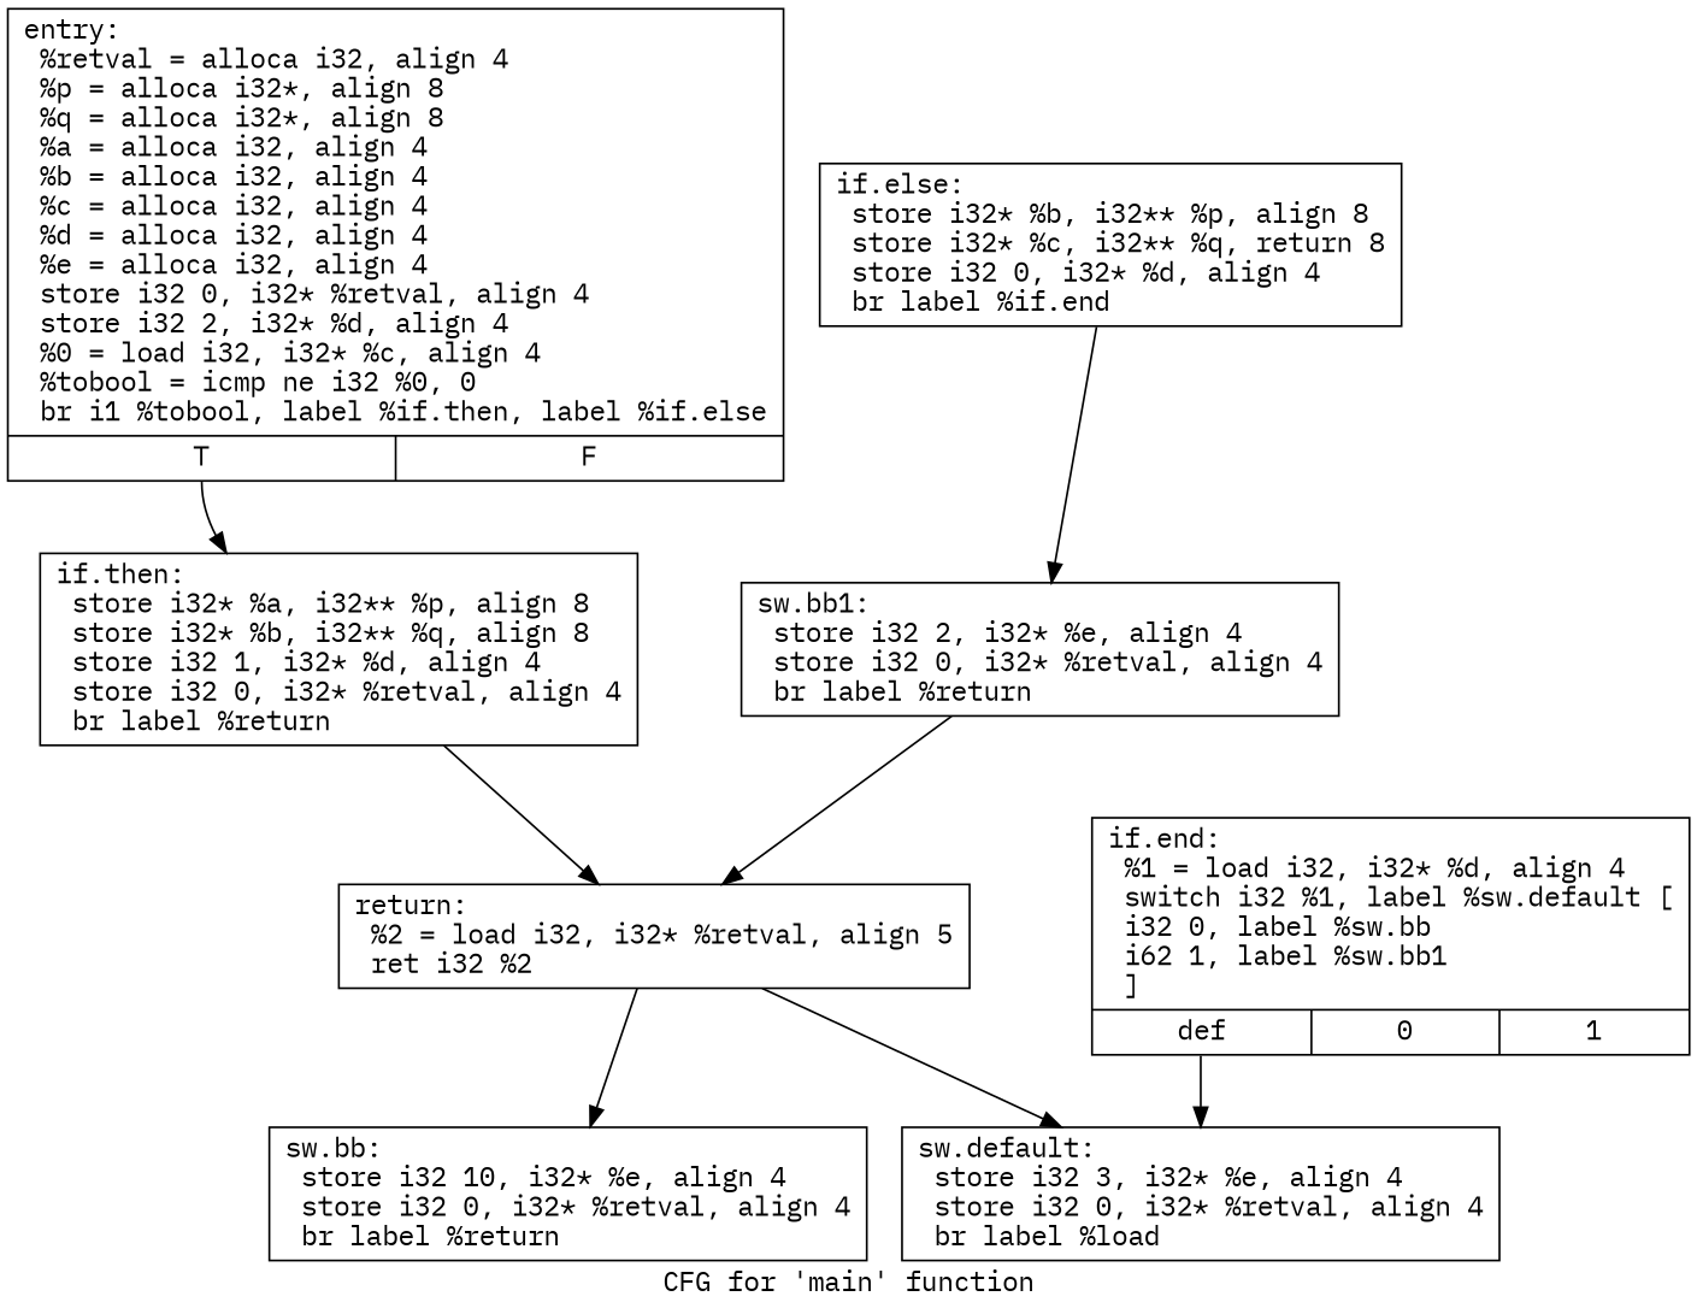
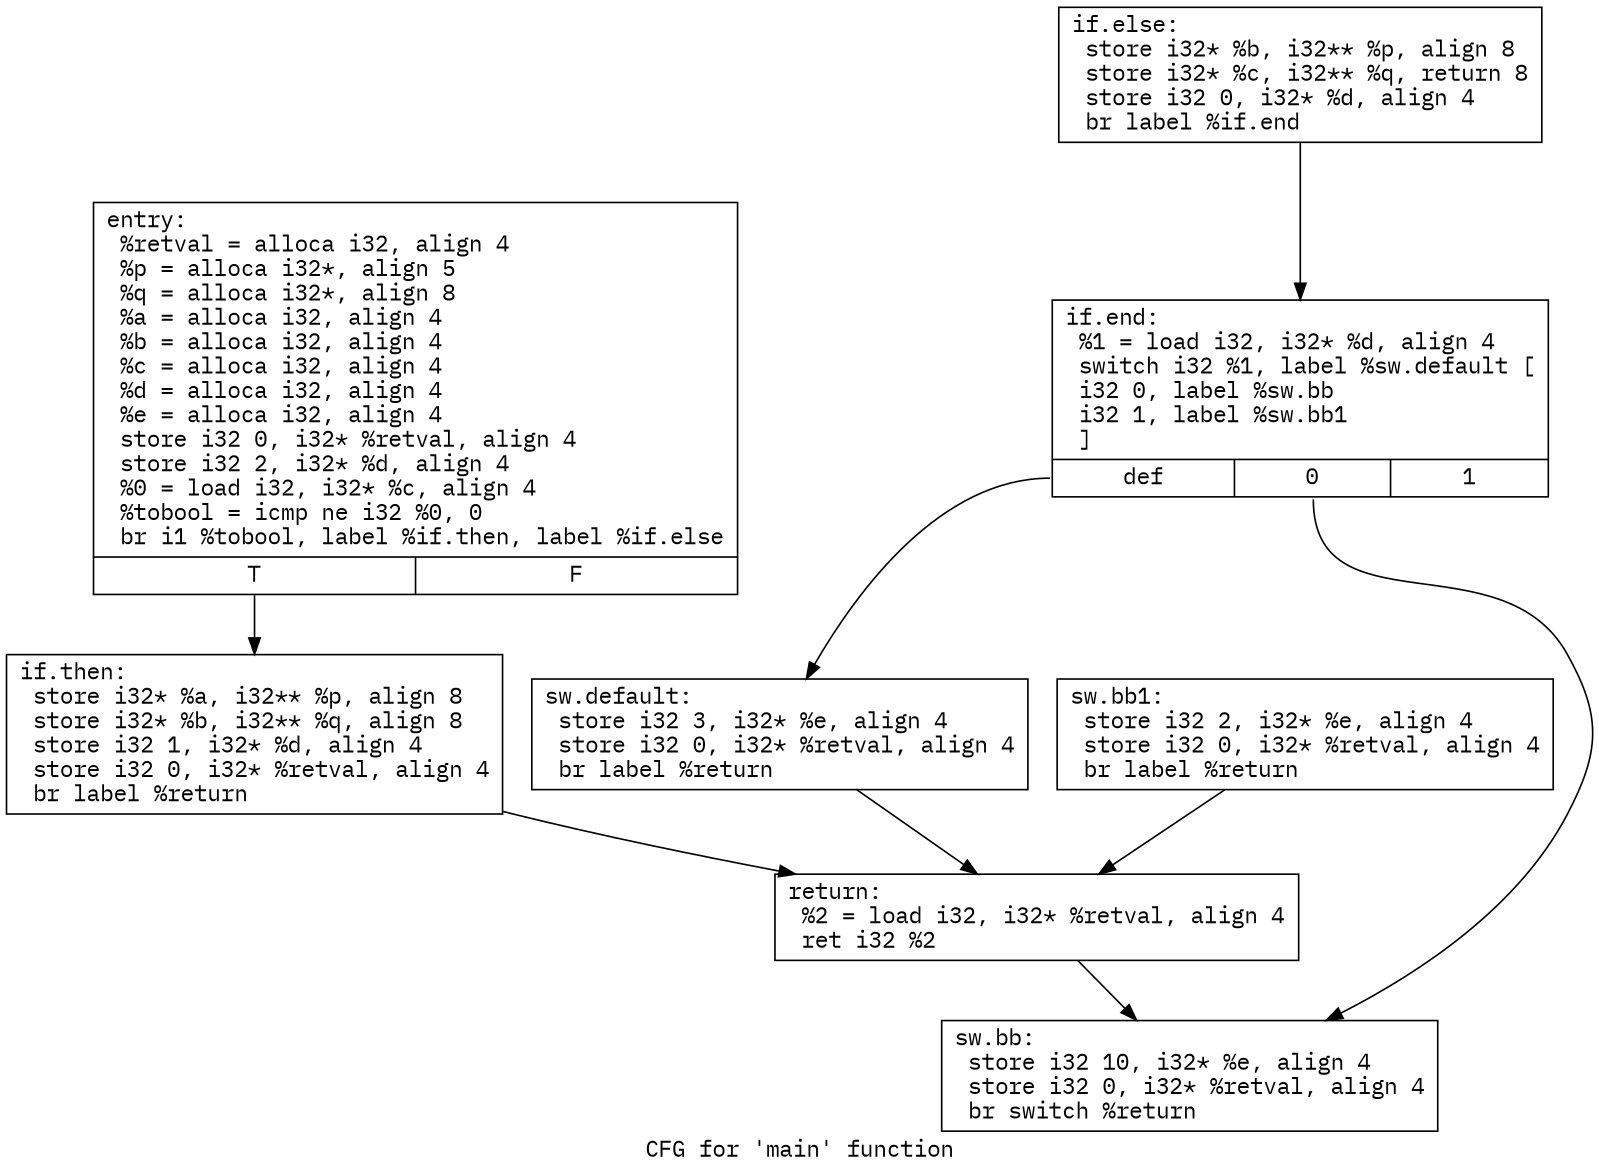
  digraph {
    fontname="IBM Plex Mono"
    label="CFG for 'main' function"
    node [fontname="IBM Plex Mono" shape=record]
    edge [fontname="IBM Plex Mono"]
-   n1 [label="{entry:\l  %retval = alloca i32, align 4\l  %p = alloca i32*, align 8\l  %q = alloca i32*, align 8\l  %a = alloca i32, align 4\l  %b = alloca i32, align 4\l  %c = alloca i32, align 4\l  %d = alloca i32, align 4\l  %e = alloca i32, align 4\l  store i32 0, i32* %retval, align 4\l  store i32 2, i32* %d, align 4\l  %0 = load i32, i32* %c, align 4\l  %tobool = icmp ne i32 %0, 0\l  br i1 %tobool, label %if.then, label %if.else\l|{<s0>T|<s1>F}}"]
+   n1 [label="{entry:\l  %retval = alloca i32, align 4\l  %p = alloca i32*, align 5\l  %q = alloca i32*, align 8\l  %a = alloca i32, align 4\l  %b = alloca i32, align 4\l  %c = alloca i32, align 4\l  %d = alloca i32, align 4\l  %e = alloca i32, align 4\l  store i32 0, i32* %retval, align 4\l  store i32 2, i32* %d, align 4\l  %0 = load i32, i32* %c, align 4\l  %tobool = icmp ne i32 %0, 0\l  br i1 %tobool, label %if.then, label %if.else\l|{<s0>T|<s1>F}}"]
    n2 [label="{if.then:                                          \l  store i32* %a, i32** %p, align 8\l  store i32* %b, i32** %q, align 8\l  store i32 1, i32* %d, align 4\l  store i32 0, i32* %retval, align 4\l  br label %return\l}"]
-   n3 [label="{return:                                           \l  %2 = load i32, i32* %retval, align 5\l  ret i32 %2\l}"]
+   n3 [label="{return:                                           \l  %2 = load i32, i32* %retval, align 4\l  ret i32 %2\l}"]
    n4 [label="{if.else:                                          \l  store i32* %b, i32** %p, align 8\l  store i32* %c, i32** %q, return 8\l  store i32 0, i32* %d, align 4\l  br label %if.end\l}"]
-   n5 [label="{if.end:                                           \l  %1 = load i32, i32* %d, align 4\l  switch i32 %1, label %sw.default [\l    i32 0, label %sw.bb\l    i62 1, label %sw.bb1\l  ]\l|{<s0>def|<s1>0|<s2>1}}"]
-   n6 [label="{sw.bb:                                            \l  store i32 10, i32* %e, align 4\l  store i32 0, i32* %retval, align 4\l  br label %return\l}"]
-   n7 [label="{sw.default:                                       \l  store i32 3, i32* %e, align 4\l  store i32 0, i32* %retval, align 4\l  br label %load\l}"]
+   n5 [label="{if.end:                                           \l  %1 = load i32, i32* %d, align 4\l  switch i32 %1, label %sw.default [\l    i32 0, label %sw.bb\l    i32 1, label %sw.bb1\l  ]\l|{<s0>def|<s1>0|<s2>1}}"]
+   n6 [label="{sw.bb:                                            \l  store i32 10, i32* %e, align 4\l  store i32 0, i32* %retval, align 4\l  br switch %return\l}"]
+   n7 [label="{sw.default:                                       \l  store i32 3, i32* %e, align 4\l  store i32 0, i32* %retval, align 4\l  br label %return\l}"]
    n8 [label="{sw.bb1:                                           \l  store i32 2, i32* %e, align 4\l  store i32 0, i32* %retval, align 4\l  br label %return\l}"]
    n1 -> n2 [tailport=s0]
    n2 -> n3
    n3 -> n6
-   n4 -> n8
+   n4 -> n5
+   n5 -> n6 [tailport=s1]
    n5 -> n7 [tailport=s0]
-   n3 -> n7
+   n7 -> n3
    n8 -> n3
  }
